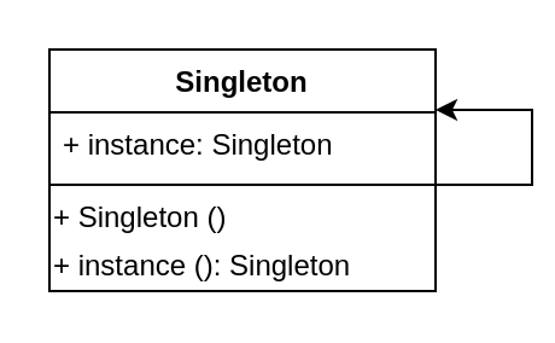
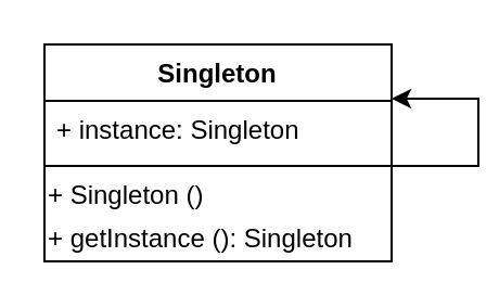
  <mxCell id="0" />
  <mxCell id="1" parent="0" />
  <mxCell id="2" value="Singleton" style="swimlane;fontStyle=1;align=center;verticalAlign=top;childLayout=stackLayout;horizontal=1;startSize=26;horizontalStack=0;resizeParent=1;resizeParentMax=0;resizeLast=0;collapsible=1;marginBottom=0;" vertex="1" parent="1"><mxGeometry x="20" y="20" width="160" height="100" as="geometry" /></mxCell>
  <mxCell id="3" value="+ instance: Singleton" style="text;strokeColor=none;fillColor=none;align=left;verticalAlign=top;spacingLeft=4;spacingRight=4;overflow=hidden;rotatable=0;points=[[0,0.5],[1,0.5]];portConstraint=eastwest;" vertex="1" parent="2"><mxGeometry y="26" width="160" height="26" as="geometry" /></mxCell>
  <mxCell id="4" value="" style="line;strokeWidth=1;fillColor=none;align=left;verticalAlign=middle;spacingTop=-1;spacingLeft=3;spacingRight=3;rotatable=0;labelPosition=right;points=[];portConstraint=eastwest;" vertex="1" parent="2"><mxGeometry y="52" width="160" height="8" as="geometry" /></mxCell>
  <mxCell id="5" value="+ Singleton ()" style="text;html=1;align=left;verticalAlign=middle;resizable=0;points=[];autosize=1;strokeColor=none;fillColor=none;imageAlign=left;" vertex="1" parent="2"><mxGeometry y="60" width="160" height="20" as="geometry" /></mxCell>
- <mxCell id="6" value="+ instance (): Singleton" style="text;html=1;align=left;verticalAlign=middle;resizable=0;points=[];autosize=1;strokeColor=none;fillColor=none;imageAlign=left;" vertex="1" parent="2"><mxGeometry y="80" width="160" height="20" as="geometry" /></mxCell>
+ <mxCell id="6" value="+ getInstance (): Singleton" style="text;html=1;align=left;verticalAlign=middle;resizable=0;points=[];autosize=1;strokeColor=none;fillColor=none;imageAlign=left;" vertex="1" parent="2"><mxGeometry y="80" width="160" height="20" as="geometry" /></mxCell>
  <mxCell id="7" value="" style="edgeStyle=elbowEdgeStyle;elbow=horizontal;endArrow=classic;html=1;rounded=0;exitX=0.994;exitY=0.154;exitDx=0;exitDy=0;exitPerimeter=0;entryX=1;entryY=0.25;entryDx=0;entryDy=0;" edge="1" parent="2" target="2"><mxGeometry width="50" height="50" relative="1" as="geometry"><mxPoint x="159.04" y="56.004" as="sourcePoint" /><mxPoint x="210" y="68" as="targetPoint" /><Array as="points"><mxPoint x="200" y="40" /><mxPoint x="240" y="100" /></Array></mxGeometry></mxCell>
